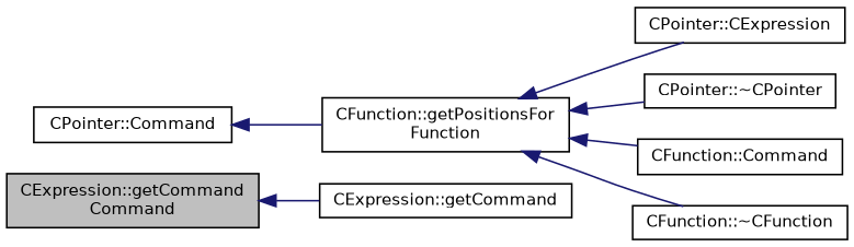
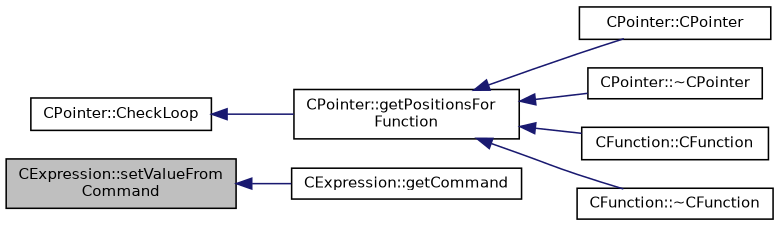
  digraph {
    rankdir=LR
    node [color=black fillcolor=white fontname=Helvetica fontsize=10 shape=record style=filled]
    edge [color=midnightblue dir=back fontname=Helvetica fontsize=10 labelfontname=Helvetica labelfontsize=10 style=solid]
-   n1 [fillcolor=grey75 fontcolor=black height=0.2 label="CExpression::getCommand\lCommand" width=0.4]
+   n1 [fillcolor=grey75 fontcolor=black height=0.2 label="CExpression::setValueFrom\lCommand" width=0.4]
    n2 [height=0.2 label="CExpression::getCommand" width=0.4]
-   n3 [height=0.2 label="CPointer::Command" width=0.4]
-   n4 [height=0.2 label="CFunction::getPositionsFor\lFunction" width=0.4]
-   n5 [height=0.2 label="CPointer::CExpression" width=0.4]
+   n3 [height=0.2 label="CPointer::CheckLoop" width=0.4]
+   n4 [height=0.2 label="CPointer::getPositionsFor\lFunction" width=0.4]
+   n5 [height=0.2 label="CPointer::CPointer" width=0.4]
    n6 [height=0.2 label="CPointer::~CPointer" width=0.4]
-   n7 [height=0.2 label="CFunction::Command" width=0.4]
+   n7 [height=0.2 label="CFunction::CFunction" width=0.4]
    n8 [height=0.2 label="CFunction::~CFunction" width=0.4]
    n1 -> n2
    n3 -> n4
    n4 -> n5
    n4 -> n6
    n4 -> n7
    n4 -> n8
  }
